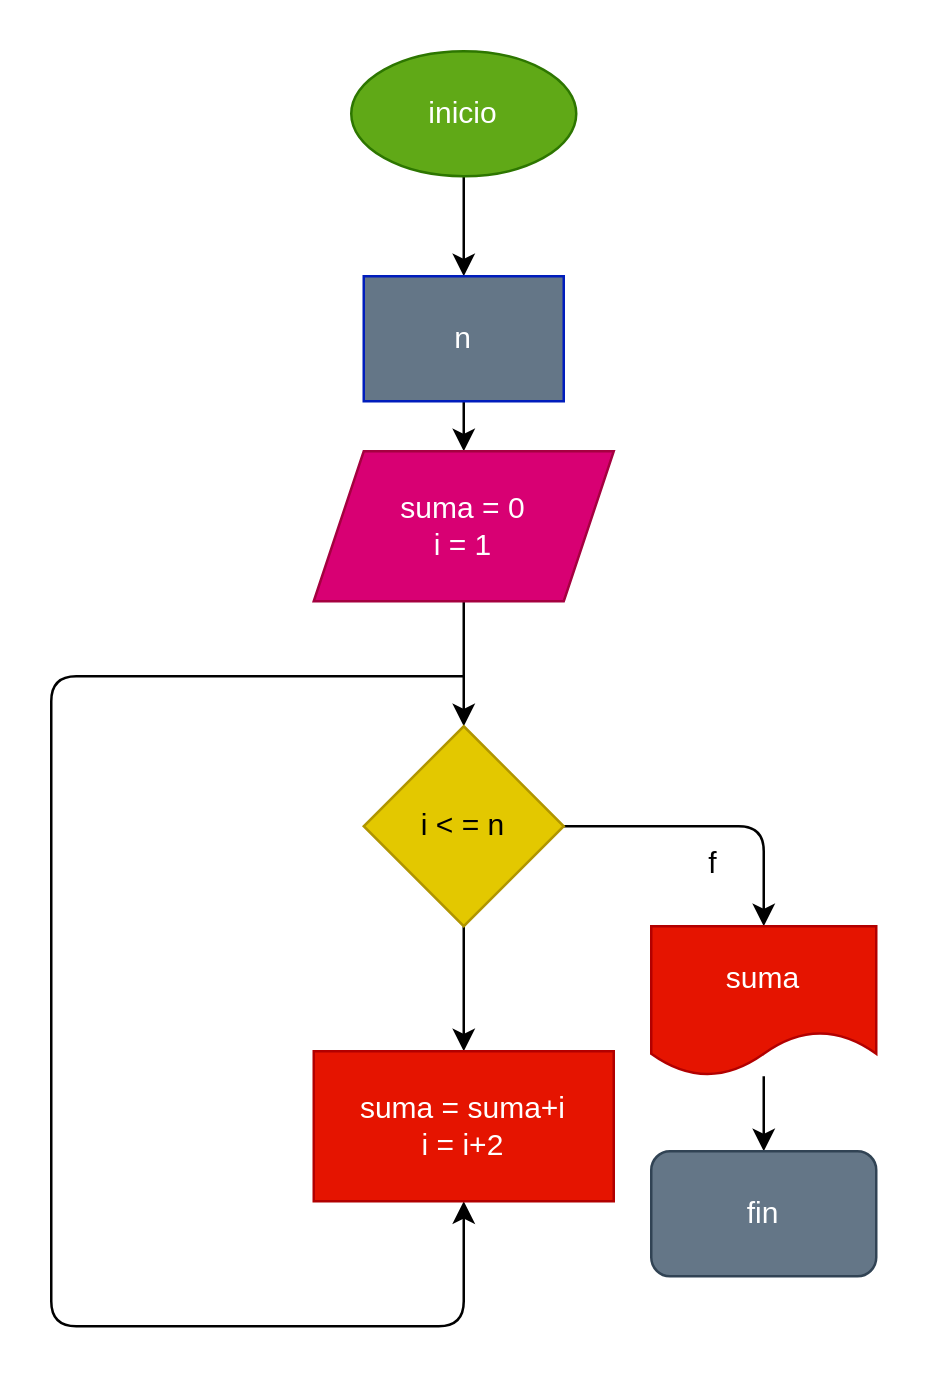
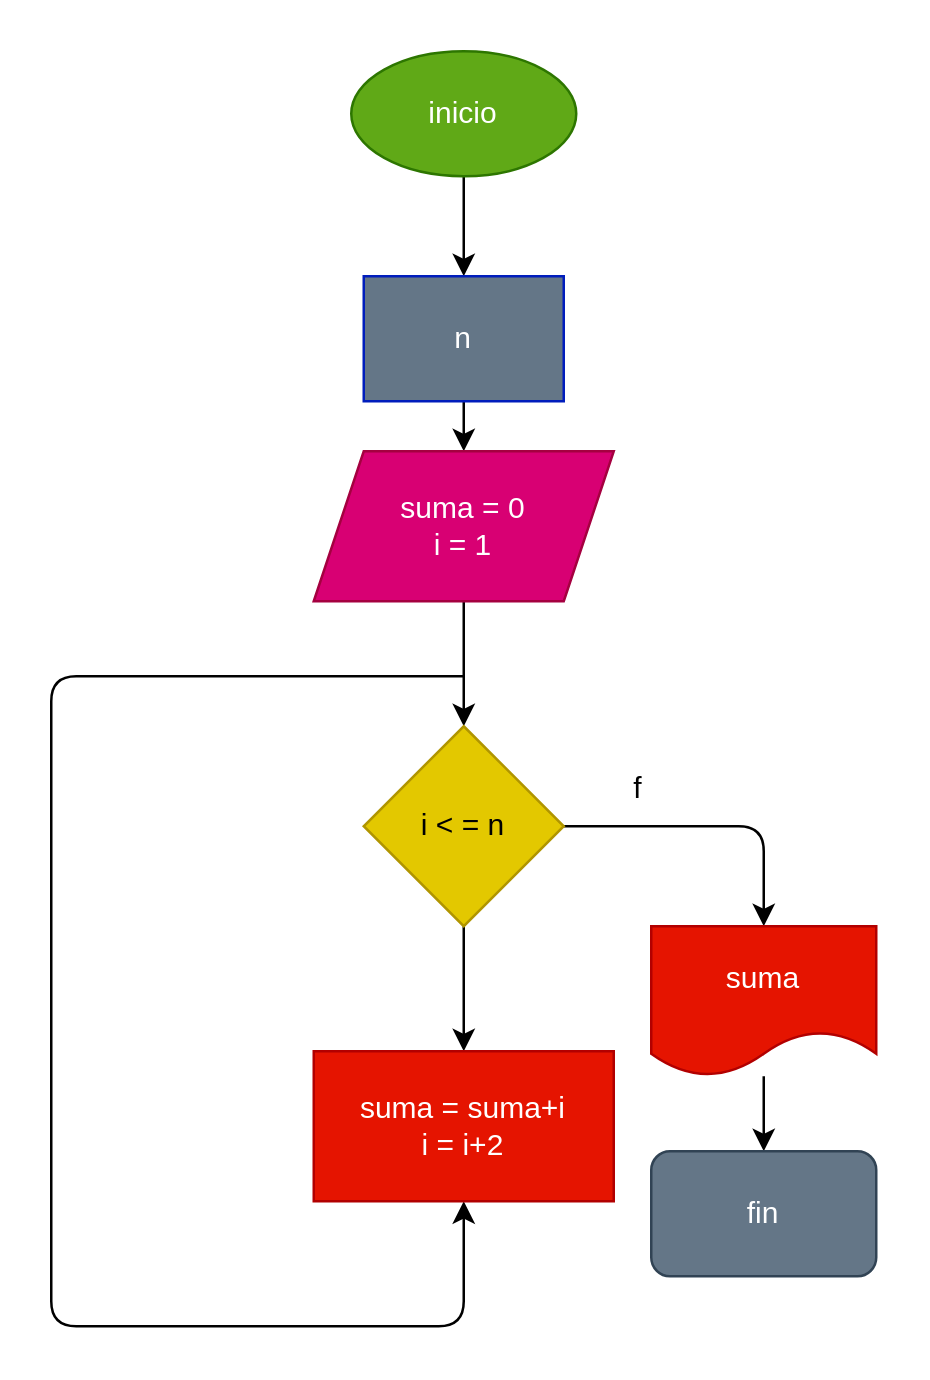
  <mxCell id="0" />
  <mxCell id="1" parent="0" />
  <mxCell id="2" style="edgeStyle=none;html=1;" edge="1" parent="1" source="3"><mxGeometry relative="1" as="geometry"><mxPoint x="185" y="110" as="targetPoint" /></mxGeometry></mxCell>
  <mxCell id="3" value="inicio" style="ellipse;whiteSpace=wrap;html=1;fillColor=#60a917;fontColor=#ffffff;strokeColor=#2D7600;" vertex="1" parent="1"><mxGeometry x="140" y="20" width="90" height="50" as="geometry" /></mxCell>
  <mxCell id="4" style="edgeStyle=none;html=1;" edge="1" parent="1" source="5"><mxGeometry relative="1" as="geometry"><mxPoint x="185" y="180" as="targetPoint" /></mxGeometry></mxCell>
  <mxCell id="5" value="n" style="rounded=0;whiteSpace=wrap;html=1;fillColor=#647687;fontColor=#ffffff;strokeColor=#001DBC;" vertex="1" parent="1"><mxGeometry x="145" y="110" width="80" height="50" as="geometry" /></mxCell>
  <mxCell id="6" style="edgeStyle=none;html=1;" edge="1" parent="1" source="7"><mxGeometry relative="1" as="geometry"><mxPoint x="185" y="290" as="targetPoint" /></mxGeometry></mxCell>
  <mxCell id="7" value="suma = 0&lt;br&gt;i = 1" style="shape=parallelogram;perimeter=parallelogramPerimeter;whiteSpace=wrap;html=1;fixedSize=1;fillColor=#d80073;fontColor=#ffffff;strokeColor=#A50040;" vertex="1" parent="1"><mxGeometry x="125" y="180" width="120" height="60" as="geometry" /></mxCell>
  <mxCell id="8" style="edgeStyle=none;html=1;entryX=0.5;entryY=0;entryDx=0;entryDy=0;" edge="1" parent="1" source="11" target="13"><mxGeometry relative="1" as="geometry"><Array as="points"><mxPoint x="305" y="330" /></Array></mxGeometry></mxCell>
  <mxCell id="9" style="edgeStyle=none;html=1;" edge="1" parent="1" source="11"><mxGeometry relative="1" as="geometry"><mxPoint x="185" y="420" as="targetPoint" /></mxGeometry></mxCell>
  <mxCell id="10" style="edgeStyle=none;html=1;entryX=0.5;entryY=1;entryDx=0;entryDy=0;" edge="1" parent="1" target="15"><mxGeometry relative="1" as="geometry"><mxPoint x="185" y="530" as="targetPoint" /><mxPoint x="185" y="270" as="sourcePoint" /><Array as="points"><mxPoint x="20" y="270" /><mxPoint x="20" y="530" /><mxPoint x="185" y="530" /></Array></mxGeometry></mxCell>
  <mxCell id="11" value="i &amp;lt; = n" style="rhombus;whiteSpace=wrap;html=1;fillColor=#e3c800;fontColor=#000000;strokeColor=#B09500;" vertex="1" parent="1"><mxGeometry x="145" y="290" width="80" height="80" as="geometry" /></mxCell>
  <mxCell id="12" value="" style="edgeStyle=none;html=1;" edge="1" parent="1" source="13" target="14"><mxGeometry relative="1" as="geometry" /></mxCell>
  <mxCell id="13" value="suma" style="shape=document;whiteSpace=wrap;html=1;boundedLbl=1;fillColor=#e51400;fontColor=#ffffff;strokeColor=#B20000;" vertex="1" parent="1"><mxGeometry x="260" y="370" width="90" height="60" as="geometry" /></mxCell>
  <mxCell id="14" value="fin" style="rounded=1;whiteSpace=wrap;html=1;fillColor=#647687;fontColor=#ffffff;strokeColor=#314354;" vertex="1" parent="1"><mxGeometry x="260" y="460" width="90" height="50" as="geometry" /></mxCell>
  <mxCell id="15" value="suma = suma+i&lt;br&gt;i = i+2" style="rounded=0;whiteSpace=wrap;html=1;fillColor=#e51400;fontColor=#ffffff;strokeColor=#B20000;" vertex="1" parent="1"><mxGeometry x="125" y="420" width="120" height="60" as="geometry" /></mxCell>
- <mxCell id="16" value="f" style="text;html=1;strokeColor=none;fillColor=none;align=center;verticalAlign=middle;whiteSpace=wrap;rounded=0;" vertex="1" parent="1"><mxGeometry x="255" y="330" width="60" height="30" as="geometry" /></mxCell>
+ <mxCell id="16" value="f" style="text;html=1;strokeColor=none;fillColor=none;align=center;verticalAlign=middle;whiteSpace=wrap;rounded=0;" vertex="1" parent="1"><mxGeometry x="225" y="300" width="60" height="30" as="geometry" /></mxCell>
